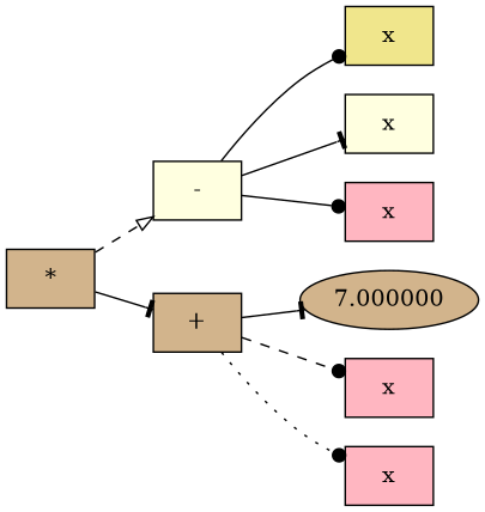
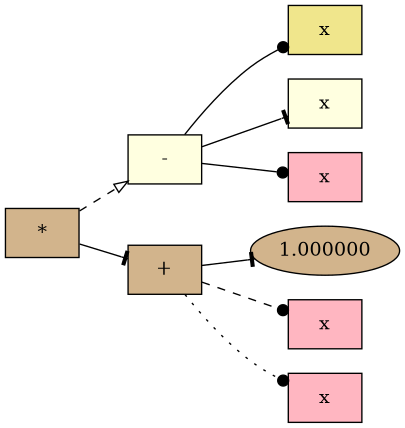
  digraph {
    rankdir=LR
    node [fillcolor=tan shape=box style=filled]
    edge [style=solid arrowhead=dot]
    n1 [label="*"]
    n2 [fillcolor=lightyellow label="-"]
    n3 [label="+"]
    n4 [fillcolor=khaki label=x]
    n5 [fillcolor=lightyellow label=x]
    n6 [fillcolor=lightpink label=x]
-   n7 [label=7.000000 shape=""]
+   n7 [label=1.000000 shape=""]
    n8 [fillcolor=lightpink label=x]
    n9 [fillcolor=lightpink label=x]
    n1 -> n2 [style=dashed arrowhead=onormal]
    n1 -> n3 [arrowhead=tee]
    n2 -> n4
    n2 -> n5 [arrowhead=tee]
    n2 -> n6
    n3 -> n7 [arrowhead=tee]
    n3 -> n8 [style=dashed]
    n3 -> n9 [style=dotted]
  }
